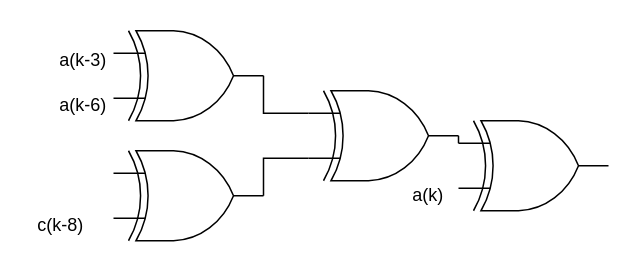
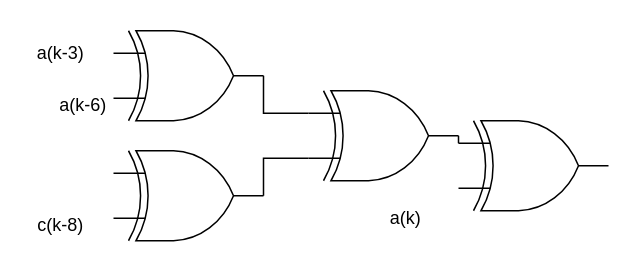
  <mxCell id="0" />
  <mxCell id="1" parent="0" />
  <mxCell id="2" value="" style="verticalLabelPosition=bottom;shadow=0;dashed=0;align=center;html=1;verticalAlign=top;shape=mxgraph.electrical.logic_gates.logic_gate;operation=xor;" vertex="1" parent="1"><mxGeometry x="75" y="20" width="100" height="60" as="geometry" /></mxCell>
  <mxCell id="3" value="" style="verticalLabelPosition=bottom;shadow=0;dashed=0;align=center;html=1;verticalAlign=top;shape=mxgraph.electrical.logic_gates.logic_gate;operation=xor;" vertex="1" parent="1"><mxGeometry x="75" y="100" width="100" height="60" as="geometry" /></mxCell>
  <mxCell id="4" value="" style="verticalLabelPosition=bottom;shadow=0;dashed=0;align=center;html=1;verticalAlign=top;shape=mxgraph.electrical.logic_gates.logic_gate;operation=xor;" vertex="1" parent="1"><mxGeometry x="205" y="60" width="100" height="60" as="geometry" /></mxCell>
  <mxCell id="5" value="" style="verticalLabelPosition=bottom;shadow=0;dashed=0;align=center;html=1;verticalAlign=top;shape=mxgraph.electrical.logic_gates.logic_gate;operation=xor;" vertex="1" parent="1"><mxGeometry x="305" y="80" width="100" height="60" as="geometry" /></mxCell>
  <mxCell id="6" value="" style="endArrow=none;html=1;strokeColor=#000000;fillColor=#000000;entryX=1;entryY=0.5;entryDx=0;entryDy=0;entryPerimeter=0;exitX=0;exitY=0.25;exitDx=0;exitDy=0;exitPerimeter=0;rounded=0;" edge="1" parent="1" source="4" target="2"><mxGeometry width="50" height="50" relative="1" as="geometry"><mxPoint x="75" y="230" as="sourcePoint" /><mxPoint x="125" y="180" as="targetPoint" /><Array as="points"><mxPoint x="175" y="75" /></Array></mxGeometry></mxCell>
  <mxCell id="7" value="" style="endArrow=none;html=1;strokeColor=#000000;fillColor=#000000;entryX=1;entryY=0.5;entryDx=0;entryDy=0;entryPerimeter=0;exitX=0;exitY=0.75;exitDx=0;exitDy=0;exitPerimeter=0;rounded=0;" edge="1" parent="1" source="4" target="3"><mxGeometry width="50" height="50" relative="1" as="geometry"><mxPoint x="75" y="230" as="sourcePoint" /><mxPoint x="125" y="180" as="targetPoint" /><Array as="points"><mxPoint x="175" y="105" /></Array></mxGeometry></mxCell>
  <mxCell id="8" value="" style="endArrow=none;html=1;strokeColor=#000000;fillColor=#000000;entryX=1;entryY=0.5;entryDx=0;entryDy=0;entryPerimeter=0;exitX=0;exitY=0.25;exitDx=0;exitDy=0;exitPerimeter=0;" edge="1" parent="1" source="5" target="4"><mxGeometry width="50" height="50" relative="1" as="geometry"><mxPoint x="275" y="220" as="sourcePoint" /><mxPoint x="325" y="170" as="targetPoint" /></mxGeometry></mxCell>
  <mxCell id="9" value="c(k-8)" style="text;html=1;strokeColor=none;fillColor=none;align=center;verticalAlign=middle;whiteSpace=wrap;rounded=0;" vertex="1" parent="1"><mxGeometry x="20" y="140" width="40" height="20" as="geometry" /></mxCell>
- <mxCell id="10" value="a(k-3)" style="text;html=1;strokeColor=none;fillColor=none;align=center;verticalAlign=middle;whiteSpace=wrap;rounded=0;" vertex="1" parent="1"><mxGeometry x="35" y="30" width="40" height="20" as="geometry" /></mxCell>
+ <mxCell id="10" value="a(k-3)" style="text;html=1;strokeColor=none;fillColor=none;align=center;verticalAlign=middle;whiteSpace=wrap;rounded=0;" vertex="1" parent="1"><mxGeometry x="20" y="25" width="40" height="20" as="geometry" /></mxCell>
  <mxCell id="11" value="a(k-6)" style="text;html=1;strokeColor=none;fillColor=none;align=center;verticalAlign=middle;whiteSpace=wrap;rounded=0;" vertex="1" parent="1"><mxGeometry x="35" y="60" width="40" height="20" as="geometry" /></mxCell>
- <mxCell id="12" value="a(k)" style="text;html=1;strokeColor=none;fillColor=none;align=center;verticalAlign=middle;whiteSpace=wrap;rounded=0;" vertex="1" parent="1"><mxGeometry x="265" y="120" width="40" height="20" as="geometry" /></mxCell>
+ <mxCell id="12" value="a(k)" style="text;html=1;strokeColor=none;fillColor=none;align=center;verticalAlign=middle;whiteSpace=wrap;rounded=0;" vertex="1" parent="1"><mxGeometry x="250" y="135" width="40" height="20" as="geometry" /></mxCell>
